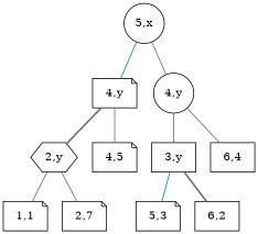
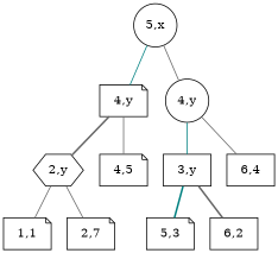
  graph {
    node [shape=note]
    edge [color=gray40 style=solid]
    n1 [label="5,x" shape=circle]
    n2 [label="4,y"]
    n3 [label="4,y" shape=circle]
    n4 [label="2,y" shape=hexagon]
    n5 [label="4,5"]
    n6 [label="3,y" shape=box]
    n7 [label="6,4" shape=box]
    n8 [label="1,1"]
    n9 [label="2,7"]
    n10 [label="5,3"]
    n11 [label="6,2" shape=box]
    n1 -- n2 [color=teal]
    n1 -- n3
    n2 -- n4 [style=bold]
    n2 -- n5
    n3 -- n6 [color=teal]
    n3 -- n7
    n4 -- n8
    n4 -- n9
-   n6 -- n10 [color=teal]
+   n6 -- n10 [color=teal style=bold]
    n6 -- n11 [style=bold]
  }
